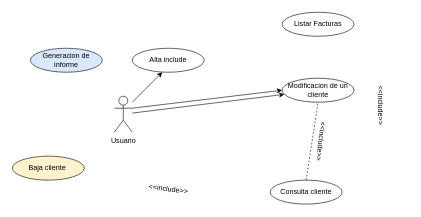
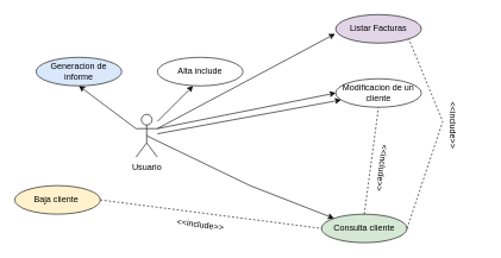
  <mxCell id="0" />
  <mxCell id="1" parent="0" />
  <mxCell id="2" value="Usuario&lt;br&gt;" style="shape=umlActor;verticalLabelPosition=bottom;verticalAlign=top;html=1;outlineConnect=0;" vertex="1" parent="1"><mxGeometry x="190" y="160" width="30" height="60" as="geometry" /></mxCell>
  <mxCell id="3" value="Alta include" style="ellipse;whiteSpace=wrap;html=1;" vertex="1" parent="1"><mxGeometry x="220" y="80" width="120" height="40" as="geometry" /></mxCell>
- <mxCell id="4" value="Consulta cliente" style="ellipse;whiteSpace=wrap;html=1;" vertex="1" parent="1"><mxGeometry x="450" y="300" width="120" height="40" as="geometry" /></mxCell>
+ <mxCell id="4" value="Consulta cliente" style="ellipse;whiteSpace=wrap;html=1;fillColor=#d5e8d4;" vertex="1" parent="1"><mxGeometry x="450" y="300" width="120" height="40" as="geometry" /></mxCell>
  <mxCell id="5" value="Generacion de informe" style="ellipse;whiteSpace=wrap;html=1;fillColor=#dae8fc;" vertex="1" parent="1"><mxGeometry x="50" y="80" width="120" height="40" as="geometry" /></mxCell>
  <mxCell id="6" value="Baja cliente&amp;nbsp;" style="ellipse;whiteSpace=wrap;html=1;fillColor=#fff2cc;" vertex="1" parent="1"><mxGeometry x="20" y="260" width="120" height="40" as="geometry" /></mxCell>
- <mxCell id="7" value="Listar Facturas" style="ellipse;whiteSpace=wrap;html=1;" vertex="1" parent="1"><mxGeometry x="470" y="20" width="120" height="40" as="geometry" /></mxCell>
- <mxCell id="8" value="Modificacion de un&lt;br&gt;cliente" style="ellipse;whiteSpace=wrap;html=1;" vertex="1" parent="1"><mxGeometry x="470" y="130" width="120" height="40" as="geometry" /></mxCell>
+ <mxCell id="7" value="Listar Facturas" style="ellipse;whiteSpace=wrap;html=1;fillColor=#e1d5e7;" vertex="1" parent="1"><mxGeometry x="470" y="20" width="120" height="40" as="geometry" /></mxCell>
+ <mxCell id="8" value="Modificacion de un&lt;br&gt;cliente" style="ellipse;whiteSpace=wrap;html=1;" vertex="1" parent="1"><mxGeometry x="470" y="110" width="120" height="40" as="geometry" /></mxCell>
+ <mxCell id="9" value="" style="endArrow=none;dashed=1;html=1;rounded=0;exitX=1;exitY=0.5;exitDx=0;exitDy=0;entryX=0;entryY=0.5;entryDx=0;entryDy=0;" edge="1" parent="1" source="6" target="4"><mxGeometry width="50" height="50" relative="1" as="geometry"><mxPoint x="330" y="280" as="sourcePoint" /><mxPoint x="350" y="280" as="targetPoint" /></mxGeometry></mxCell>
  <mxCell id="10" value="&amp;lt;&amp;lt;include&amp;gt;&amp;gt;" style="text;html=1;align=center;verticalAlign=middle;resizable=0;points=[];autosize=1;strokeColor=none;fillColor=none;rotation=7;" vertex="1" parent="1"><mxGeometry x="235" y="300" width="90" height="30" as="geometry" /></mxCell>
+ <mxCell id="11" value="" style="endArrow=classic;html=1;rounded=0;exitX=0.5;exitY=0.5;exitDx=0;exitDy=0;exitPerimeter=0;entryX=0;entryY=0;entryDx=0;entryDy=0;" edge="1" parent="1" source="2" target="4"><mxGeometry width="50" height="50" relative="1" as="geometry"><mxPoint x="330" y="280" as="sourcePoint" /><mxPoint x="380" y="230" as="targetPoint" /><Array as="points"><mxPoint x="350" y="260" /></Array></mxGeometry></mxCell>
+ <mxCell id="12" value="" style="endArrow=classic;html=1;rounded=0;entryX=0.5;entryY=1;entryDx=0;entryDy=0;exitX=0;exitY=0.333;exitDx=0;exitDy=0;exitPerimeter=0;" edge="1" parent="1" source="2" target="5"><mxGeometry width="50" height="50" relative="1" as="geometry"><mxPoint x="110" y="215" as="sourcePoint" /><mxPoint x="160" y="165" as="targetPoint" /></mxGeometry></mxCell>
  <mxCell id="13" value="" style="endArrow=classic;html=1;rounded=0;" edge="1" parent="1" source="2" target="8"><mxGeometry width="50" height="50" relative="1" as="geometry"><mxPoint x="55" y="220" as="sourcePoint" /><mxPoint x="105" y="170" as="targetPoint" /></mxGeometry></mxCell>
  <mxCell id="14" value="" style="endArrow=classic;html=1;rounded=0;" edge="1" parent="1"><mxGeometry width="50" height="50" relative="1" as="geometry"><mxPoint x="220" y="170" as="sourcePoint" /><mxPoint x="270" y="120" as="targetPoint" /></mxGeometry></mxCell>
+ <mxCell id="15" value="" style="endArrow=classic;html=1;rounded=0;entryX=-0.008;entryY=0.675;entryDx=0;entryDy=0;entryPerimeter=0;exitX=1;exitY=0.333;exitDx=0;exitDy=0;exitPerimeter=0;" edge="1" parent="1" source="2" target="7"><mxGeometry width="50" height="50" relative="1" as="geometry"><mxPoint x="240" y="190" as="sourcePoint" /><mxPoint x="290" y="140" as="targetPoint" /></mxGeometry></mxCell>
  <mxCell id="16" value="" style="endArrow=classic;html=1;rounded=0;entryX=0;entryY=0.5;entryDx=0;entryDy=0;" edge="1" parent="1" target="8"><mxGeometry width="50" height="50" relative="1" as="geometry"><mxPoint x="220" y="180" as="sourcePoint" /><mxPoint x="305" y="155" as="targetPoint" /></mxGeometry></mxCell>
  <mxCell id="17" value="" style="endArrow=none;dashed=1;html=1;rounded=0;entryX=0.5;entryY=1;entryDx=0;entryDy=0;exitX=0.5;exitY=0;exitDx=0;exitDy=0;" edge="1" parent="1" source="4" target="8"><mxGeometry width="50" height="50" relative="1" as="geometry"><mxPoint x="330" y="280" as="sourcePoint" /><mxPoint x="380" y="230" as="targetPoint" /></mxGeometry></mxCell>
  <mxCell id="18" value="&amp;lt;&amp;lt;include&amp;gt;&amp;gt;" style="text;html=1;align=center;verticalAlign=middle;resizable=0;points=[];autosize=1;strokeColor=none;fillColor=none;rotation=97;" vertex="1" parent="1"><mxGeometry x="490" y="220" width="90" height="30" as="geometry" /></mxCell>
+ <mxCell id="19" value="" style="endArrow=none;dashed=1;html=1;rounded=0;entryX=1;entryY=1;entryDx=0;entryDy=0;exitX=1;exitY=0.5;exitDx=0;exitDy=0;" edge="1" parent="1" source="4" target="7"><mxGeometry width="50" height="50" relative="1" as="geometry"><mxPoint x="690" y="290" as="sourcePoint" /><mxPoint x="690" y="50" as="targetPoint" /><Array as="points"><mxPoint x="620" y="170" /></Array></mxGeometry></mxCell>
  <mxCell id="20" value="&amp;lt;&amp;lt;include&amp;gt;&amp;gt;" style="text;html=1;align=center;verticalAlign=middle;resizable=0;points=[];autosize=1;strokeColor=none;fillColor=none;rotation=90;" vertex="1" parent="1"><mxGeometry x="590" y="160" width="90" height="30" as="geometry" /></mxCell>
